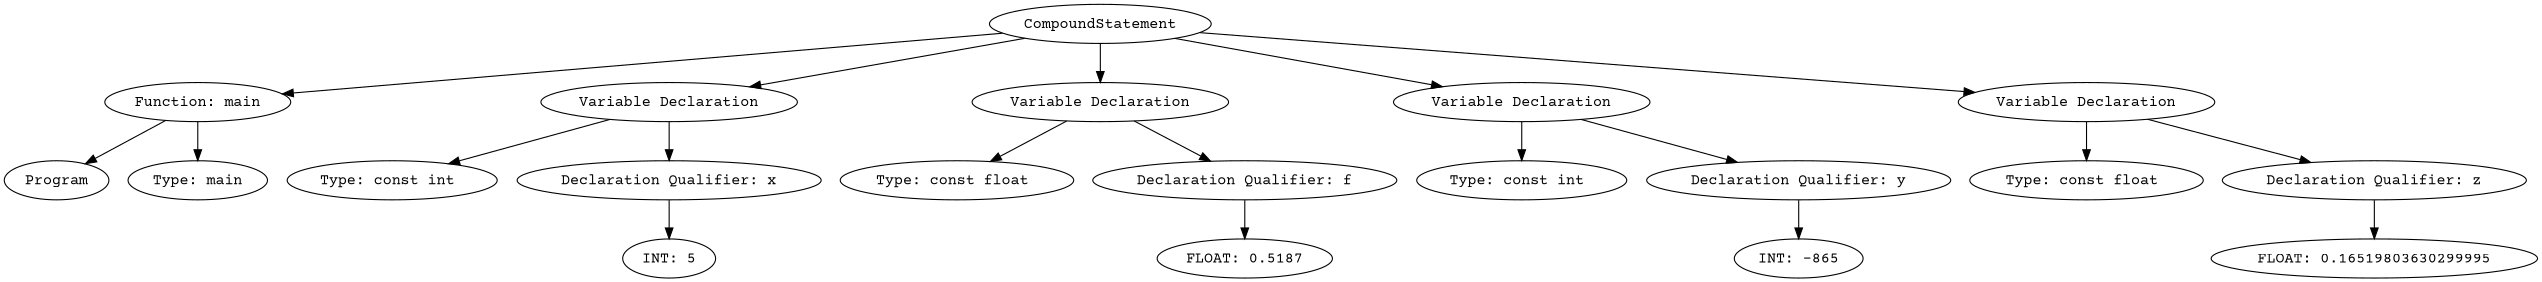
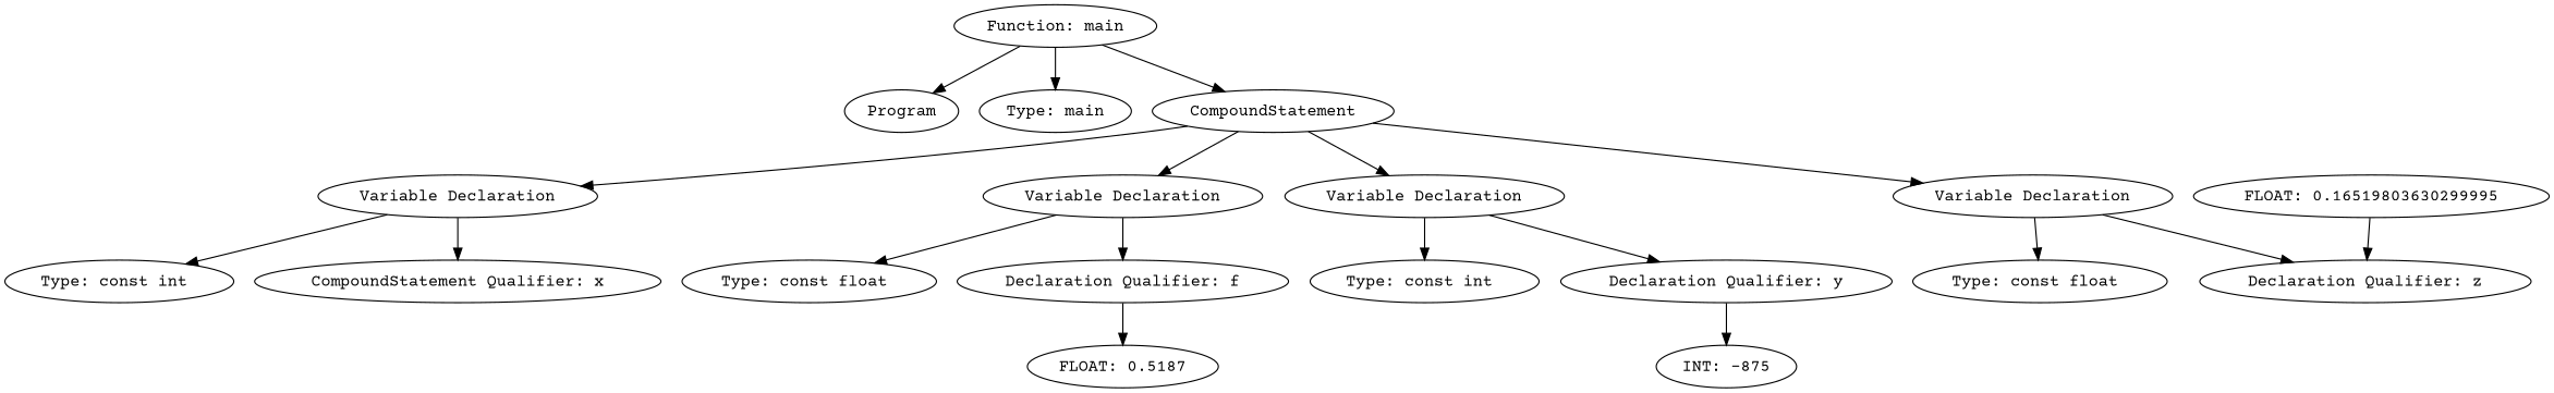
  digraph {
    fontname="Courier Prime"
    node [fontname="Courier Prime"]
    edge [fontname="Courier Prime"]
    n1 [label=Program]
    n2 [label="Function: main"]
    n3 [label="Type: main"]
    n4 [label=CompoundStatement]
    n5 [label="Variable Declaration"]
    n6 [label="Variable Declaration"]
    n7 [label="Variable Declaration"]
    n8 [label="Variable Declaration"]
    n9 [label="Type: const int "]
-   n10 [label="Declaration Qualifier: x"]
+   n10 [label="CompoundStatement Qualifier: x"]
    n11 [label="Type: const float "]
    n12 [label="Declaration Qualifier: f"]
    n13 [label="Type: const int "]
    n14 [label="Declaration Qualifier: y"]
    n15 [label="Type: const float "]
    n16 [label="Declaration Qualifier: z"]
-   n17 [label="INT: 5"]
    n18 [label="FLOAT: 0.5187"]
-   n19 [label="INT: -865"]
+   n19 [label="INT: -875"]
    n20 [label="FLOAT: 0.16519803630299995"]
    n2 -> n1
    n2 -> n3
-   n4 -> n2
+   n2 -> n4
    n4 -> n5
    n4 -> n6
    n4 -> n7
    n4 -> n8
    n5 -> n9
    n5 -> n10
    n6 -> n11
    n6 -> n12
    n7 -> n13
    n7 -> n14
    n8 -> n15
    n8 -> n16
-   n10 -> n17
    n12 -> n18
    n14 -> n19
-   n16 -> n20
+   n20 -> n16
  }
